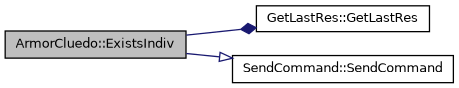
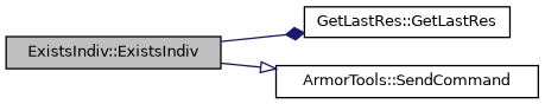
  digraph {
    rankdir=LR
    node [color=black fillcolor=white fontname=Helvetica fontsize=10 shape=record style=filled]
    edge [color=midnightblue fontname=Helvetica fontsize=10 labelfontname=Helvetica labelfontsize=10 style=solid]
-   n1 [fillcolor=grey75 fontcolor=black height=0.2 label="ArmorCluedo::ExistsIndiv" width=0.4]
+   n1 [fillcolor=grey75 fontcolor=black height=0.2 label="ExistsIndiv::ExistsIndiv" width=0.4]
    n2 [height=0.2 label="GetLastRes::GetLastRes" width=0.4]
-   n3 [height=0.2 label="SendCommand::SendCommand" width=0.4]
+   n3 [height=0.2 label="ArmorTools::SendCommand" width=0.4]
    n1 -> n2 [arrowhead=diamond]
    n1 -> n3 [arrowhead=onormal]
  }
